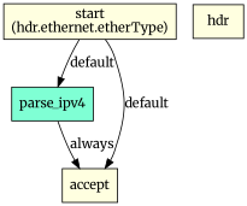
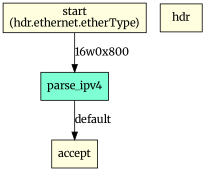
  digraph {
    fontname=Merriweather
    node [fillcolor=lightyellow fontname=Merriweather shape=rectangle style=filled]
    edge [color=black fontname=Merriweather]
    n1 [label="start\n(hdr.ethernet.etherType)"]
    n2 [fillcolor=aquamarine label=parse_ipv4]
    n3 [label=accept]
    n4 [label=hdr]
-   n1 -> n2 [label=default]
-   n1 -> n3 [label=default]
-   n2 -> n3 [label=always]
+   n1 -> n2 [label="16w0x800"]
+   n2 -> n3 [label=default]
  }
